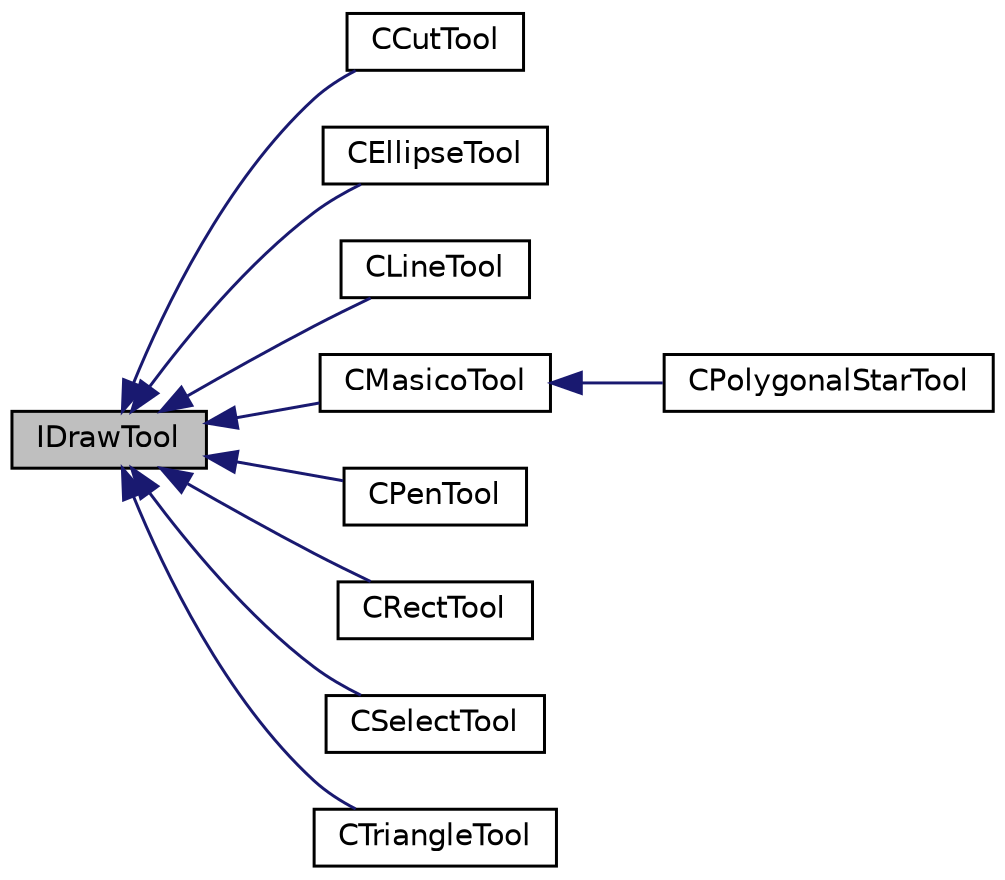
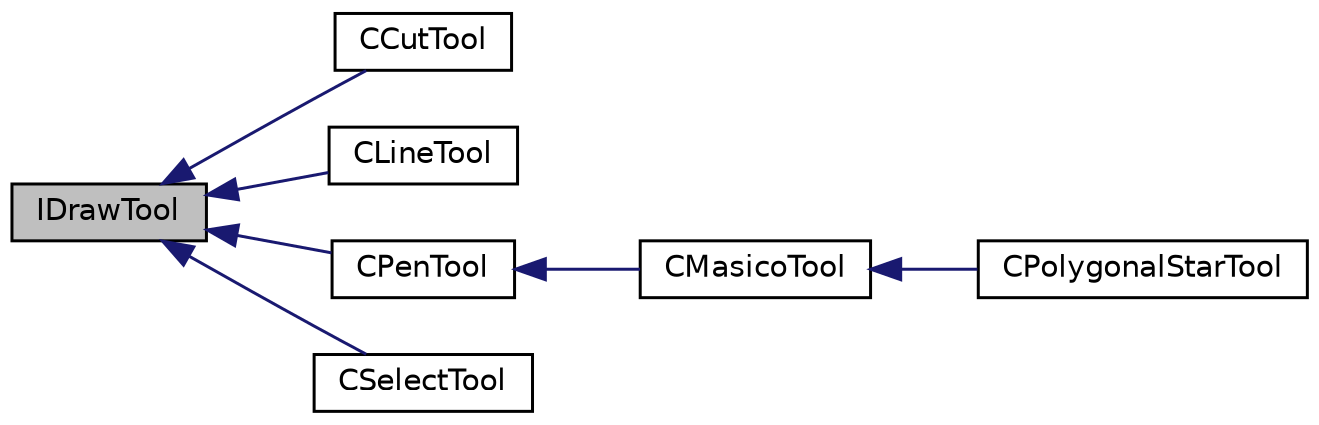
  digraph {
    rankdir=LR
    node [color=black fillcolor=white fontname=Helvetica fontsize=10 shape=record style=filled]
    edge [color=midnightblue dir=back fontname=Helvetica fontsize=10 labelfontname=Helvetica labelfontsize=10 style=solid]
    n1 [fillcolor=grey75 fontcolor=black height=0.2 label=IDrawTool width=0.4]
    n2 [height=0.2 label=CCutTool width=0.4]
-   n3 [height=0.2 label=CEllipseTool width=0.4]
    n4 [height=0.2 label=CLineTool width=0.4]
    n5 [height=0.2 label=CMasicoTool width=0.4]
    n6 [height=0.2 label=CPenTool width=0.4]
-   n7 [height=0.2 label=CRectTool width=0.4]
    n8 [height=0.2 label=CSelectTool width=0.4]
-   n9 [height=0.2 label=CTriangleTool width=0.4]
    n10 [height=0.2 label=CPolygonalStarTool width=0.4]
    n1 -> n2
-   n1 -> n3
    n1 -> n4
-   n1 -> n5
+   n6 -> n5
    n1 -> n6
-   n1 -> n7
    n1 -> n8
-   n1 -> n9
    n5 -> n10
  }
